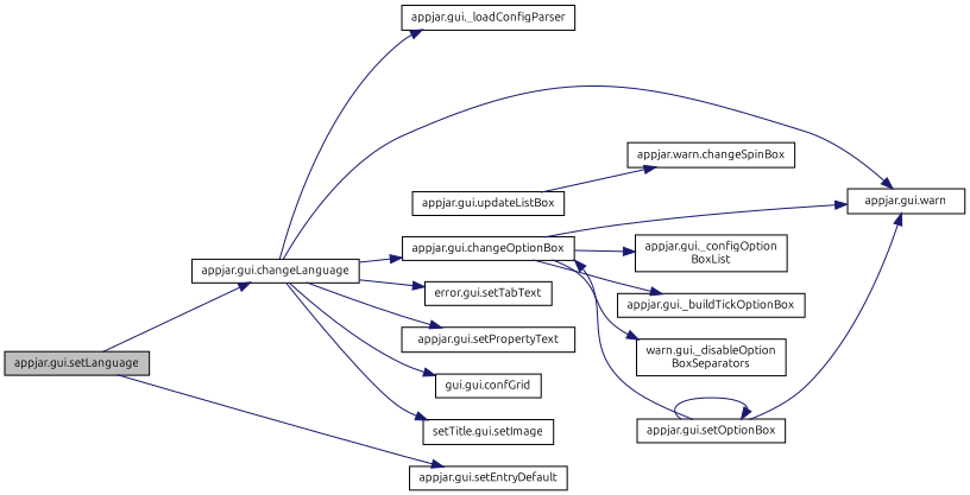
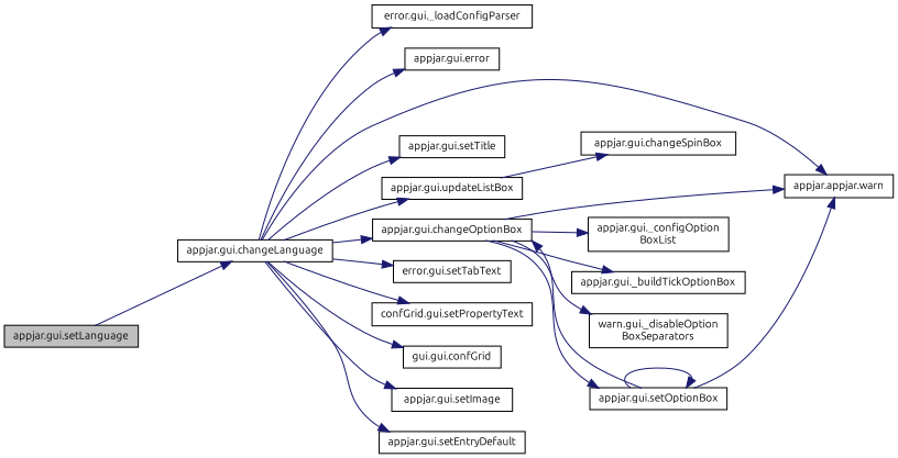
  digraph {
    fontname=Ubuntu
    rankdir=LR
    node [color=black fillcolor=white fontname=Ubuntu fontsize=10 shape=record style=filled]
    edge [color=midnightblue fontname=Ubuntu fontsize=10 labelfontname=Helvetica labelfontsize=10 style=solid]
    n1 [fillcolor=grey75 fontcolor=black height=0.2 label="appjar.gui.setLanguage" width=0.4]
    n2 [height=0.2 label="appjar.gui.changeLanguage" width=0.4]
-   n3 [height=0.2 label="appjar.gui._loadConfigParser" width=0.4]
-   n5 [height=0.2 label="appjar.gui.warn" width=0.4]
+   n3 [height=0.2 label="error.gui._loadConfigParser" width=0.4]
+   n4 [height=0.2 label="appjar.gui.error" width=0.4]
+   n5 [height=0.2 label="appjar.appjar.warn" width=0.4]
+   n6 [height=0.2 label="appjar.gui.setTitle" width=0.4]
    n7 [height=0.2 label="appjar.gui.updateListBox" width=0.4]
    n8 [height=0.2 label="appjar.gui.changeOptionBox" width=0.4]
    n9 [height=0.2 label="error.gui.setTabText" width=0.4]
-   n10 [height=0.2 label="appjar.gui.setPropertyText" width=0.4]
+   n10 [height=0.2 label="confGrid.gui.setPropertyText" width=0.4]
    n11 [height=0.2 label="gui.gui.confGrid" width=0.4]
    n12 [height=0.2 label="appjar.gui.setEntryDefault" width=0.4]
-   n13 [height=0.2 label="setTitle.gui.setImage" width=0.4]
-   n14 [height=0.2 label="appjar.warn.changeSpinBox" width=0.4]
+   n13 [height=0.2 label="appjar.gui.setImage" width=0.4]
+   n14 [height=0.2 label="appjar.gui.changeSpinBox" width=0.4]
    n15 [height=0.2 label="appjar.gui._configOption\lBoxList" width=0.4]
    n16 [height=0.2 label="appjar.gui._buildTickOptionBox" width=0.4]
    n17 [height=0.2 label="warn.gui._disableOption\lBoxSeparators" width=0.4]
    n18 [height=0.2 label="appjar.gui.setOptionBox" width=0.4]
    n1 -> n2
    n2 -> n3
+   n2 -> n4
    n2 -> n5
+   n2 -> n6
+   n2 -> n7
    n2 -> n8
    n2 -> n9
    n2 -> n10
    n2 -> n11
-   n1 -> n12
+   n2 -> n12
    n2 -> n13
    n7 -> n14
    n8 -> n5
    n8 -> n15
    n8 -> n16
    n8 -> n17
+   n8 -> n18
    n18 -> n5
    n18 -> n8
    n18 -> n18
  }
